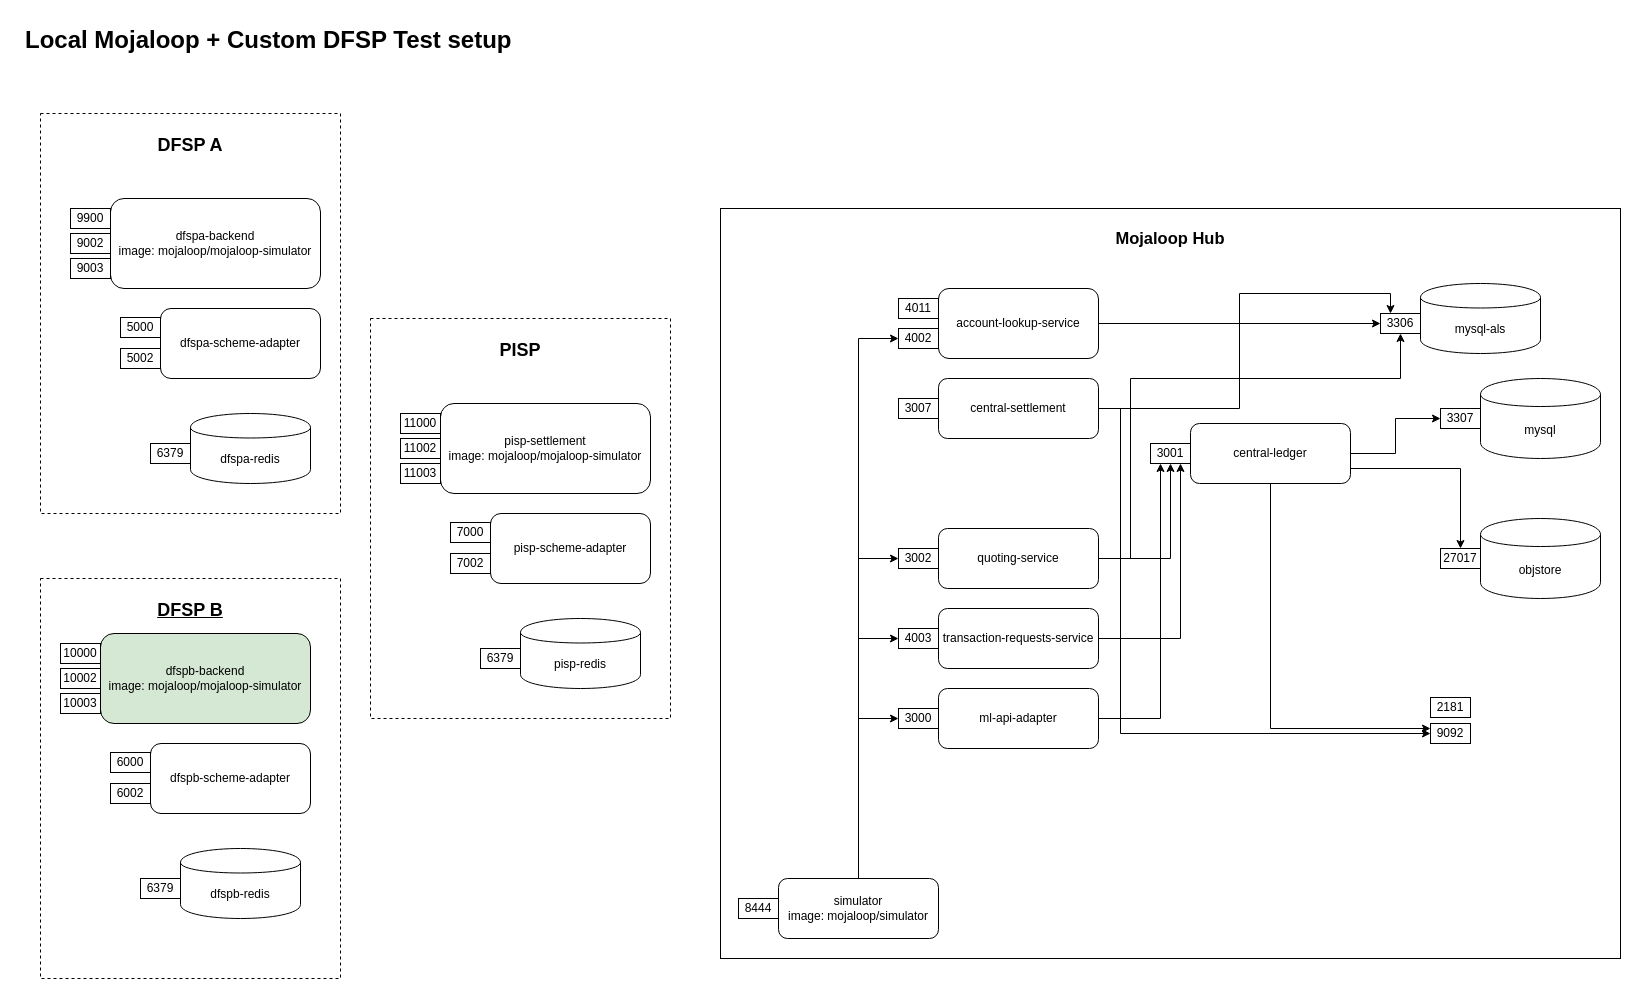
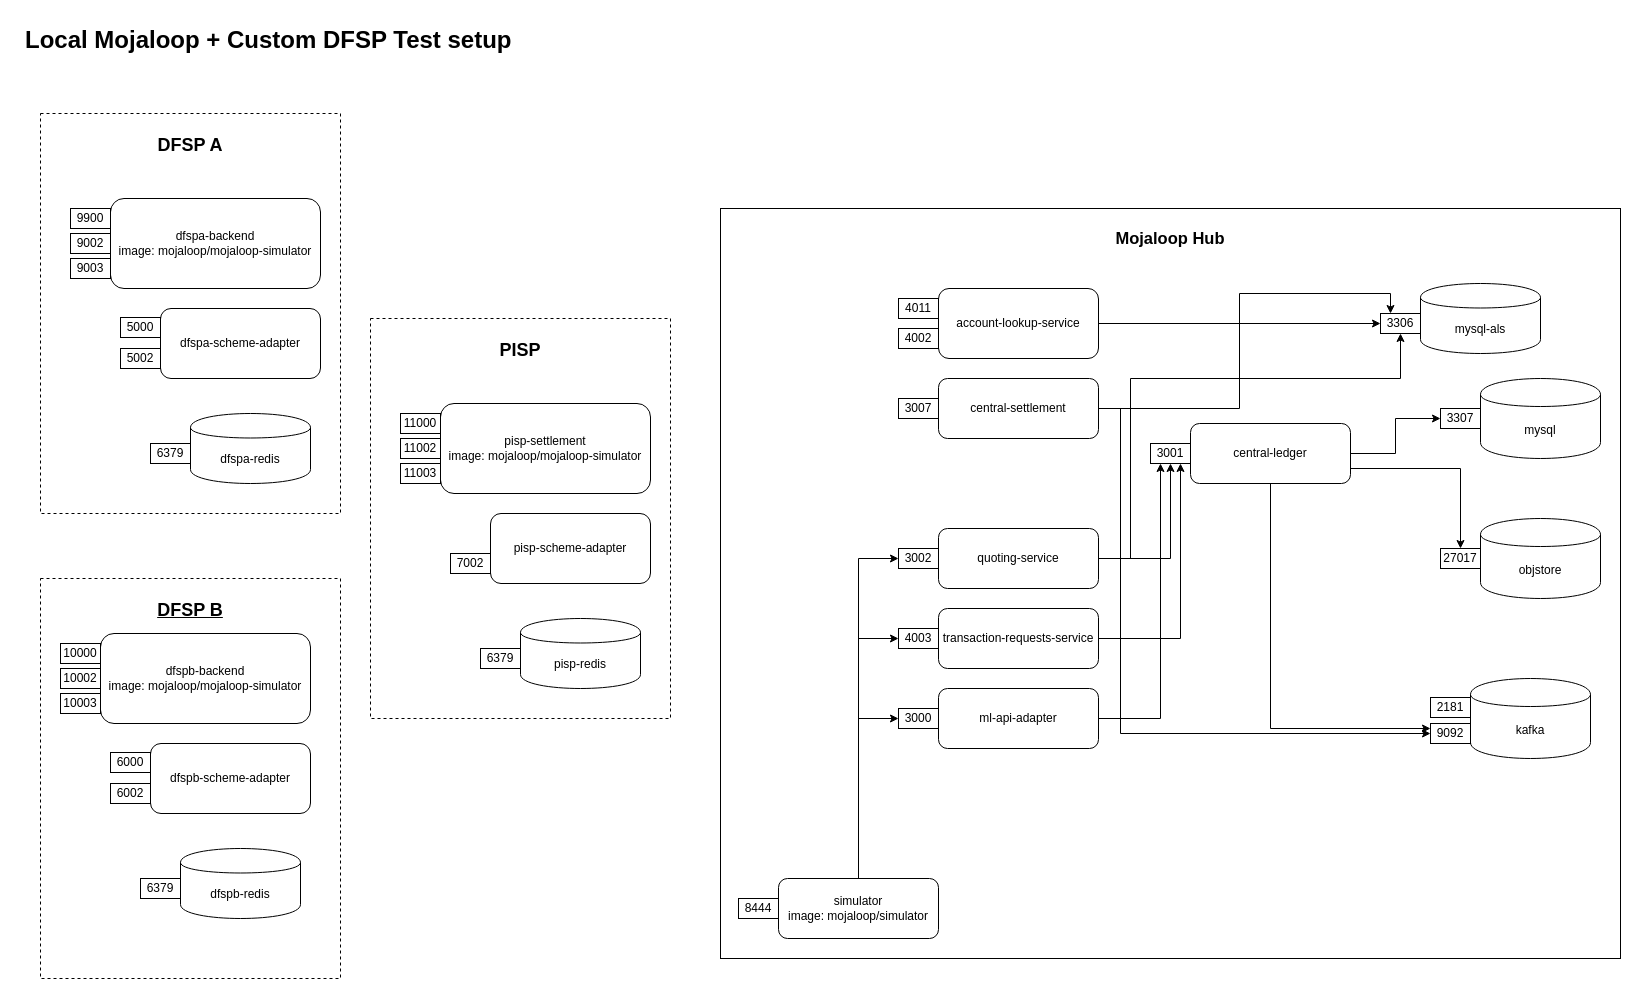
  <mxCell id="0" />
  <mxCell id="1" parent="0" />
  <mxCell id="2" value="&lt;h1&gt;&lt;span&gt;Local Mojaloop + Custom DFSP Test setup&lt;/span&gt;&lt;/h1&gt;" style="text;html=1;strokeColor=none;fillColor=none;spacing=5;spacingTop=-20;whiteSpace=wrap;overflow=hidden;rounded=0;" parent="1" vertex="1"><mxGeometry x="20" y="20" width="580" height="40" as="geometry" /></mxCell>
  <mxCell id="3" value="&lt;h2&gt;Mojaloop Hub&lt;/h2&gt;" style="rounded=0;whiteSpace=wrap;html=1;align=center;verticalAlign=top;fontSize=11;endArrow=classic;" parent="1" vertex="1"><mxGeometry x="720" y="208" width="900" height="750" as="geometry" /></mxCell>
  <mxCell id="4" value="" style="group" parent="1" vertex="1" connectable="0"><mxGeometry x="1440" y="378" width="160" height="80" as="geometry" /></mxCell>
  <mxCell id="5" value="mysql" style="shape=cylinder;whiteSpace=wrap;html=1;boundedLbl=1;backgroundOutline=1;rounded=0;align=center;" parent="4" vertex="1"><mxGeometry x="40" width="120" height="80" as="geometry" /></mxCell>
  <mxCell id="6" value="3307" style="rounded=0;whiteSpace=wrap;html=1;align=center;" parent="4" vertex="1"><mxGeometry y="30" width="40" height="20" as="geometry" /></mxCell>
  <mxCell id="7" value="" style="group" parent="1" vertex="1" connectable="0"><mxGeometry x="898" y="288" width="200" height="70" as="geometry" /></mxCell>
  <mxCell id="8" value="account-lookup-service" style="rounded=1;whiteSpace=wrap;html=1;align=center;" parent="7" vertex="1"><mxGeometry x="40" width="160" height="70" as="geometry" /></mxCell>
  <mxCell id="9" value="4011" style="rounded=0;whiteSpace=wrap;html=1;align=center;" parent="7" vertex="1"><mxGeometry y="10" width="40" height="20" as="geometry" /></mxCell>
  <mxCell id="10" value="4002" style="rounded=0;whiteSpace=wrap;html=1;align=center;" parent="7" vertex="1"><mxGeometry y="40" width="40" height="20" as="geometry" /></mxCell>
  <mxCell id="11" value="" style="edgeStyle=orthogonalEdgeStyle;rounded=0;orthogonalLoop=1;jettySize=auto;html=1;entryX=0;entryY=0.5;entryDx=0;entryDy=0;" parent="1" source="90" target="6" edge="1"><mxGeometry relative="1" as="geometry"><mxPoint x="1365" y="453" as="targetPoint" /></mxGeometry></mxCell>
  <mxCell id="12" style="edgeStyle=orthogonalEdgeStyle;rounded=0;orthogonalLoop=1;jettySize=auto;html=1;entryX=0;entryY=0.5;entryDx=0;entryDy=0;" parent="1" source="8" target="15" edge="1"><mxGeometry relative="1" as="geometry" /></mxCell>
  <mxCell id="13" value="" style="group" parent="1" vertex="1" connectable="0"><mxGeometry x="1380" y="283" width="160" height="70" as="geometry" /></mxCell>
  <mxCell id="14" value="mysql-als" style="shape=cylinder;whiteSpace=wrap;html=1;boundedLbl=1;backgroundOutline=1;rounded=0;align=center;" parent="13" vertex="1"><mxGeometry x="40" width="120" height="70" as="geometry" /></mxCell>
  <mxCell id="15" value="3306" style="rounded=0;whiteSpace=wrap;html=1;align=center;" parent="13" vertex="1"><mxGeometry y="30" width="40" height="20" as="geometry" /></mxCell>
  <mxCell id="16" value="" style="group" parent="1" vertex="1" connectable="0"><mxGeometry x="898" y="528" width="200" height="60" as="geometry" /></mxCell>
  <mxCell id="17" value="" style="group" parent="16" vertex="1" connectable="0"><mxGeometry width="200" height="60" as="geometry" /></mxCell>
  <mxCell id="18" value="quoting-service" style="rounded=1;whiteSpace=wrap;html=1;align=center;" parent="17" vertex="1"><mxGeometry x="40" width="160" height="60" as="geometry" /></mxCell>
  <mxCell id="19" value="3002" style="rounded=0;whiteSpace=wrap;html=1;align=center;" parent="17" vertex="1"><mxGeometry y="20" width="40" height="20" as="geometry" /></mxCell>
  <mxCell id="20" value="" style="group" parent="1" vertex="1" connectable="0"><mxGeometry x="898" y="688" width="200" height="60" as="geometry" /></mxCell>
  <mxCell id="21" value="" style="group" parent="20" vertex="1" connectable="0"><mxGeometry width="200" height="60" as="geometry" /></mxCell>
  <mxCell id="22" value="ml-api-adapter" style="rounded=1;whiteSpace=wrap;html=1;align=center;" parent="21" vertex="1"><mxGeometry x="40" width="160" height="60" as="geometry" /></mxCell>
  <mxCell id="23" value="3000" style="rounded=0;whiteSpace=wrap;html=1;align=center;" parent="21" vertex="1"><mxGeometry y="20" width="40" height="20" as="geometry" /></mxCell>
  <mxCell id="24" value="" style="group" parent="1" vertex="1" connectable="0"><mxGeometry x="898" y="608" width="200" height="60" as="geometry" /></mxCell>
  <mxCell id="25" value="" style="group" parent="24" vertex="1" connectable="0"><mxGeometry width="200" height="60" as="geometry" /></mxCell>
  <mxCell id="26" value="transaction-requests-service" style="rounded=1;whiteSpace=wrap;html=1;align=center;" parent="25" vertex="1"><mxGeometry x="40" width="160" height="60" as="geometry" /></mxCell>
  <mxCell id="27" value="4003" style="rounded=0;whiteSpace=wrap;html=1;align=center;" parent="25" vertex="1"><mxGeometry y="20" width="40" height="20" as="geometry" /></mxCell>
  <mxCell id="28" value="" style="group" parent="1" vertex="1" connectable="0"><mxGeometry x="898" y="378" width="200" height="60" as="geometry" /></mxCell>
  <mxCell id="29" value="central-settlement" style="rounded=1;whiteSpace=wrap;html=1;align=center;" parent="28" vertex="1"><mxGeometry x="40" width="160" height="60" as="geometry" /></mxCell>
  <mxCell id="30" value="3007" style="rounded=0;whiteSpace=wrap;html=1;align=center;" parent="28" vertex="1"><mxGeometry y="20" width="40" height="20" as="geometry" /></mxCell>
  <mxCell id="31" value="" style="group;fontStyle=4" parent="1" vertex="1" connectable="0"><mxGeometry x="738" y="878" width="200" height="60" as="geometry" /></mxCell>
  <mxCell id="32" style="edgeStyle=orthogonalEdgeStyle;rounded=0;orthogonalLoop=1;jettySize=auto;html=1;entryX=0;entryY=0.5;entryDx=0;entryDy=0;" parent="1" source="62" target="19" edge="1"><mxGeometry relative="1" as="geometry" /></mxCell>
- <mxCell id="33" style="edgeStyle=orthogonalEdgeStyle;rounded=0;orthogonalLoop=1;jettySize=auto;html=1;entryX=0;entryY=0.5;entryDx=0;entryDy=0;" parent="1" source="62" target="10" edge="1"><mxGeometry relative="1" as="geometry" /></mxCell>
  <mxCell id="34" value="" style="group" parent="1" vertex="1" connectable="0"><mxGeometry x="40" y="113" width="300" height="400" as="geometry" /></mxCell>
  <mxCell id="35" value="&lt;h2&gt;DFSP A&lt;/h2&gt;" style="rounded=0;whiteSpace=wrap;html=1;verticalAlign=top;dashed=1;" parent="34" vertex="1"><mxGeometry width="300" height="400" as="geometry" /></mxCell>
  <mxCell id="36" value="" style="group" parent="34" vertex="1" connectable="0"><mxGeometry x="110" y="300" width="160" height="70" as="geometry" /></mxCell>
  <mxCell id="37" value="dfspa-redis" style="shape=cylinder;whiteSpace=wrap;html=1;boundedLbl=1;backgroundOutline=1;rounded=0;align=center;" parent="36" vertex="1"><mxGeometry x="40" width="120" height="70" as="geometry" /></mxCell>
  <mxCell id="38" value="6379" style="rounded=0;whiteSpace=wrap;html=1;align=center;" parent="36" vertex="1"><mxGeometry y="30" width="40" height="20" as="geometry" /></mxCell>
  <mxCell id="39" value="" style="group" parent="34" vertex="1" connectable="0"><mxGeometry x="80" y="195" width="200" height="70" as="geometry" /></mxCell>
  <mxCell id="40" value="dfspa-scheme-adapter" style="rounded=1;whiteSpace=wrap;html=1;align=center;fontStyle=0" parent="39" vertex="1"><mxGeometry x="40" width="160" height="70" as="geometry" /></mxCell>
  <mxCell id="41" value="5000" style="rounded=0;whiteSpace=wrap;html=1;align=center;" parent="39" vertex="1"><mxGeometry y="9" width="40" height="20" as="geometry" /></mxCell>
  <mxCell id="42" value="5002" style="rounded=0;whiteSpace=wrap;html=1;align=center;" parent="39" vertex="1"><mxGeometry y="40" width="40" height="20" as="geometry" /></mxCell>
  <mxCell id="43" value="dfspa-backend&lt;br&gt;image: mojaloop/mojaloop-simulator" style="rounded=1;whiteSpace=wrap;html=1;align=center;" parent="34" vertex="1"><mxGeometry x="70" y="85" width="210" height="90" as="geometry" /></mxCell>
  <mxCell id="44" value="9900" style="rounded=0;whiteSpace=wrap;html=1;align=center;" parent="34" vertex="1"><mxGeometry x="30" y="95" width="40" height="20" as="geometry" /></mxCell>
  <mxCell id="45" value="9002" style="rounded=0;whiteSpace=wrap;html=1;align=center;" parent="34" vertex="1"><mxGeometry x="30" y="120" width="40" height="20" as="geometry" /></mxCell>
  <mxCell id="46" value="9003" style="rounded=0;whiteSpace=wrap;html=1;align=center;" parent="34" vertex="1"><mxGeometry x="30" y="145" width="40" height="20" as="geometry" /></mxCell>
  <mxCell id="47" value="&lt;h2&gt;DFSP B&lt;/h2&gt;" style="rounded=0;whiteSpace=wrap;html=1;verticalAlign=top;dashed=1;fontStyle=4" parent="1" vertex="1"><mxGeometry x="40" y="578" width="300" height="400" as="geometry" /></mxCell>
  <mxCell id="48" value="" style="group" parent="1" vertex="1" connectable="0"><mxGeometry x="140" y="848" width="160" height="70" as="geometry" /></mxCell>
  <mxCell id="49" value="dfspb-redis" style="shape=cylinder;whiteSpace=wrap;html=1;boundedLbl=1;backgroundOutline=1;rounded=0;align=center;" parent="48" vertex="1"><mxGeometry x="40" width="120" height="70" as="geometry" /></mxCell>
  <mxCell id="50" value="6379" style="rounded=0;whiteSpace=wrap;html=1;align=center;" parent="48" vertex="1"><mxGeometry y="30" width="40" height="20" as="geometry" /></mxCell>
  <mxCell id="51" value="" style="group" parent="1" vertex="1" connectable="0"><mxGeometry x="110" y="743" width="200" height="70" as="geometry" /></mxCell>
  <mxCell id="52" value="dfspb-scheme-adapter" style="rounded=1;whiteSpace=wrap;html=1;align=center;fontStyle=0" parent="51" vertex="1"><mxGeometry x="40" width="160" height="70" as="geometry" /></mxCell>
  <mxCell id="53" value="6000" style="rounded=0;whiteSpace=wrap;html=1;align=center;" parent="51" vertex="1"><mxGeometry y="9" width="40" height="20" as="geometry" /></mxCell>
  <mxCell id="54" value="6002" style="rounded=0;whiteSpace=wrap;html=1;align=center;" parent="51" vertex="1"><mxGeometry y="40" width="40" height="20" as="geometry" /></mxCell>
- <mxCell id="55" value="dfspb-backend&lt;br&gt;image: mojaloop/mojaloop-simulator" style="rounded=1;whiteSpace=wrap;html=1;align=center;fillColor=#d5e8d4;" parent="1" vertex="1"><mxGeometry x="100" y="633" width="210" height="90" as="geometry" /></mxCell>
+ <mxCell id="55" value="dfspb-backend&lt;br&gt;image: mojaloop/mojaloop-simulator" style="rounded=1;whiteSpace=wrap;html=1;align=center;" parent="1" vertex="1"><mxGeometry x="100" y="633" width="210" height="90" as="geometry" /></mxCell>
  <mxCell id="56" value="10000" style="rounded=0;whiteSpace=wrap;html=1;align=center;" parent="1" vertex="1"><mxGeometry x="60" y="643" width="40" height="20" as="geometry" /></mxCell>
  <mxCell id="57" value="10002" style="rounded=0;whiteSpace=wrap;html=1;align=center;" parent="1" vertex="1"><mxGeometry x="60" y="668" width="40" height="20" as="geometry" /></mxCell>
  <mxCell id="58" value="10003" style="rounded=0;whiteSpace=wrap;html=1;align=center;" parent="1" vertex="1"><mxGeometry x="60" y="693" width="40" height="20" as="geometry" /></mxCell>
  <mxCell id="59" style="edgeStyle=orthogonalEdgeStyle;rounded=0;orthogonalLoop=1;jettySize=auto;html=1;entryX=0;entryY=0.5;entryDx=0;entryDy=0;" parent="1" source="62" target="23" edge="1"><mxGeometry relative="1" as="geometry" /></mxCell>
  <mxCell id="60" style="edgeStyle=orthogonalEdgeStyle;rounded=0;orthogonalLoop=1;jettySize=auto;html=1;entryX=0;entryY=0.5;entryDx=0;entryDy=0;" parent="1" source="62" target="27" edge="1"><mxGeometry relative="1" as="geometry" /></mxCell>
  <mxCell id="61" value="" style="group" parent="1" vertex="1" connectable="0"><mxGeometry x="738" y="878" width="200" height="60" as="geometry" /></mxCell>
  <mxCell id="62" value="simulator&lt;br&gt;image: mojaloop/simulator" style="rounded=1;whiteSpace=wrap;html=1;align=center;" parent="61" vertex="1"><mxGeometry x="40" width="160" height="60" as="geometry" /></mxCell>
  <mxCell id="63" value="8444" style="rounded=0;whiteSpace=wrap;html=1;align=center;" parent="61" vertex="1"><mxGeometry y="20" width="40" height="20" as="geometry" /></mxCell>
  <mxCell id="64" value="" style="group" parent="1" vertex="1" connectable="0"><mxGeometry x="370" y="318" width="300" height="400" as="geometry" /></mxCell>
  <mxCell id="65" value="&lt;h2&gt;PISP&lt;/h2&gt;" style="rounded=0;whiteSpace=wrap;html=1;verticalAlign=top;dashed=1;" parent="64" vertex="1"><mxGeometry width="300" height="400" as="geometry" /></mxCell>
  <mxCell id="66" value="" style="group" parent="64" vertex="1" connectable="0"><mxGeometry x="110" y="300" width="160" height="70" as="geometry" /></mxCell>
  <mxCell id="67" value="pisp-redis" style="shape=cylinder;whiteSpace=wrap;html=1;boundedLbl=1;backgroundOutline=1;rounded=0;align=center;" parent="66" vertex="1"><mxGeometry x="40" width="120" height="70" as="geometry" /></mxCell>
  <mxCell id="68" value="6379" style="rounded=0;whiteSpace=wrap;html=1;align=center;" parent="66" vertex="1"><mxGeometry y="30" width="40" height="20" as="geometry" /></mxCell>
  <mxCell id="69" value="" style="group" parent="64" vertex="1" connectable="0"><mxGeometry x="80" y="195" width="200" height="70" as="geometry" /></mxCell>
  <mxCell id="70" value="pisp-scheme-adapter" style="rounded=1;whiteSpace=wrap;html=1;align=center;fontStyle=0" parent="69" vertex="1"><mxGeometry x="40" width="160" height="70" as="geometry" /></mxCell>
- <mxCell id="71" value="7000" style="rounded=0;whiteSpace=wrap;html=1;align=center;" parent="69" vertex="1"><mxGeometry y="9" width="40" height="20" as="geometry" /></mxCell>
  <mxCell id="72" value="7002" style="rounded=0;whiteSpace=wrap;html=1;align=center;" parent="69" vertex="1"><mxGeometry y="40" width="40" height="20" as="geometry" /></mxCell>
  <mxCell id="73" value="pisp-settlement&lt;br&gt;image: mojaloop/mojaloop-simulator" style="rounded=1;whiteSpace=wrap;html=1;align=center;" parent="64" vertex="1"><mxGeometry x="70" y="85" width="210" height="90" as="geometry" /></mxCell>
  <mxCell id="74" value="11000" style="rounded=0;whiteSpace=wrap;html=1;align=center;" parent="64" vertex="1"><mxGeometry x="30" y="95" width="40" height="20" as="geometry" /></mxCell>
  <mxCell id="75" value="11002" style="rounded=0;whiteSpace=wrap;html=1;align=center;" parent="64" vertex="1"><mxGeometry x="30" y="120" width="40" height="20" as="geometry" /></mxCell>
  <mxCell id="76" value="11003" style="rounded=0;whiteSpace=wrap;html=1;align=center;" parent="64" vertex="1"><mxGeometry x="30" y="145" width="40" height="20" as="geometry" /></mxCell>
  <mxCell id="77" style="edgeStyle=orthogonalEdgeStyle;rounded=0;orthogonalLoop=1;jettySize=auto;html=1;entryX=0.5;entryY=1;entryDx=0;entryDy=0;exitX=1;exitY=0.5;exitDx=0;exitDy=0;" parent="1" source="18" target="15" edge="1"><mxGeometry relative="1" as="geometry"><Array as="points"><mxPoint x="1130" y="558" /><mxPoint x="1130" y="378" /><mxPoint x="1400" y="378" /></Array></mxGeometry></mxCell>
  <mxCell id="78" style="edgeStyle=orthogonalEdgeStyle;rounded=0;orthogonalLoop=1;jettySize=auto;html=1;entryX=0.5;entryY=1;entryDx=0;entryDy=0;" parent="1" source="18" target="91" edge="1"><mxGeometry relative="1" as="geometry" /></mxCell>
  <mxCell id="79" style="edgeStyle=orthogonalEdgeStyle;rounded=0;orthogonalLoop=1;jettySize=auto;html=1;entryX=0.25;entryY=0;entryDx=0;entryDy=0;" parent="1" source="29" target="15" edge="1"><mxGeometry relative="1" as="geometry" /></mxCell>
  <mxCell id="80" style="edgeStyle=orthogonalEdgeStyle;rounded=0;orthogonalLoop=1;jettySize=auto;html=1" parent="1" source="90" edge="1"><mxGeometry relative="1" as="geometry"><Array as="points"><mxPoint x="1270" y="728" /></Array><mxPoint x="1430" y="728" as="targetPoint" /></mxGeometry></mxCell>
  <mxCell id="81" style="edgeStyle=orthogonalEdgeStyle;rounded=0;orthogonalLoop=1;jettySize=auto;html=1;entryX=0;entryY=0.5;entryDx=0;entryDy=0;" parent="1" source="29" target="86" edge="1"><mxGeometry relative="1" as="geometry"><Array as="points"><mxPoint x="1120" y="408" /><mxPoint x="1120" y="733" /></Array></mxGeometry></mxCell>
  <mxCell id="82" style="edgeStyle=orthogonalEdgeStyle;rounded=0;orthogonalLoop=1;jettySize=auto;html=1;entryX=0.25;entryY=1;entryDx=0;entryDy=0;" parent="1" source="22" target="91" edge="1"><mxGeometry relative="1" as="geometry" /></mxCell>
  <mxCell id="83" style="edgeStyle=orthogonalEdgeStyle;rounded=0;orthogonalLoop=1;jettySize=auto;html=1;entryX=0.75;entryY=1;entryDx=0;entryDy=0;" parent="1" source="26" target="91" edge="1"><mxGeometry relative="1" as="geometry" /></mxCell>
+ <mxCell id="84" value="kafka" style="shape=cylinder;whiteSpace=wrap;html=1;boundedLbl=1;backgroundOutline=1;rounded=0;align=center;" parent="1" vertex="1"><mxGeometry x="1470" y="678" width="120" height="80" as="geometry" /></mxCell>
  <mxCell id="85" value="2181" style="rounded=0;whiteSpace=wrap;html=1;align=center;" parent="1" vertex="1"><mxGeometry x="1430" y="697" width="40" height="20" as="geometry" /></mxCell>
  <mxCell id="86" value="9092" style="rounded=0;whiteSpace=wrap;html=1;align=center;" parent="1" vertex="1"><mxGeometry x="1430" y="723" width="40" height="20" as="geometry" /></mxCell>
  <mxCell id="87" value="objstore" style="shape=cylinder;whiteSpace=wrap;html=1;boundedLbl=1;backgroundOutline=1;rounded=0;align=center;" parent="1" vertex="1"><mxGeometry x="1480" y="518" width="120" height="80" as="geometry" /></mxCell>
  <mxCell id="88" value="27017" style="rounded=0;whiteSpace=wrap;html=1;align=center;" parent="1" vertex="1"><mxGeometry x="1440" y="548" width="40" height="20" as="geometry" /></mxCell>
  <mxCell id="89" style="edgeStyle=orthogonalEdgeStyle;rounded=0;orthogonalLoop=1;jettySize=auto;html=1;entryX=0.5;entryY=0;entryDx=0;entryDy=0;exitX=1;exitY=0.75;exitDx=0;exitDy=0;" parent="1" source="90" target="88" edge="1"><mxGeometry relative="1" as="geometry" /></mxCell>
  <mxCell id="90" value="central-ledger" style="rounded=1;whiteSpace=wrap;html=1;align=center;" parent="1" vertex="1"><mxGeometry x="1190" y="423" width="160" height="60" as="geometry" /></mxCell>
  <mxCell id="91" value="3001" style="rounded=0;whiteSpace=wrap;html=1;align=center;" parent="1" vertex="1"><mxGeometry x="1150" y="443" width="40" height="20" as="geometry" /></mxCell>
